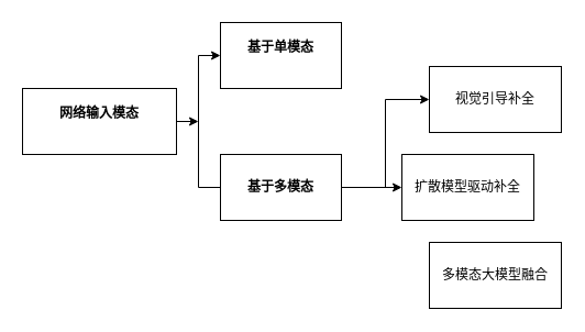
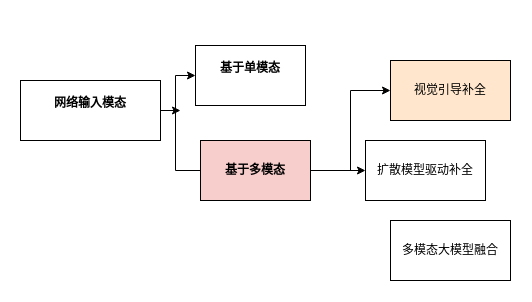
  <mxCell id="0" />
  <mxCell id="1" parent="0" />
  <mxCell id="2" style="edgeStyle=orthogonalEdgeStyle;rounded=0;orthogonalLoop=1;jettySize=auto;html=1;exitX=0;exitY=0.5;exitDx=0;exitDy=0;entryX=0;entryY=0.5;entryDx=0;entryDy=0;" edge="1" parent="1" source="8" target="5"><mxGeometry relative="1" as="geometry" /></mxCell>
  <mxCell id="3" style="edgeStyle=orthogonalEdgeStyle;rounded=0;orthogonalLoop=1;jettySize=auto;html=1;exitX=1;exitY=0.5;exitDx=0;exitDy=0;" edge="1" parent="1" source="4"><mxGeometry relative="1" as="geometry"><mxPoint x="180" y="110" as="targetPoint" /></mxGeometry></mxCell>
  <mxCell id="4" value="&#10;&lt;div class=&quot;lake-content&quot;&gt;&lt;strong&gt;&lt;span class=&quot;ne-text&quot;&gt;网络输入模态&lt;/span&gt;&lt;/strong&gt;&lt;/div&gt;&#10;&#10;" style="rounded=0;whiteSpace=wrap;html=1;" vertex="1" parent="1"><mxGeometry x="20" y="80" width="140" height="60" as="geometry" /></mxCell>
- <mxCell id="5" value="&#10;&lt;div class=&quot;lake-content&quot;&gt;&lt;strong&gt;&lt;span class=&quot;ne-text&quot;&gt;基于单模态&lt;/span&gt;&lt;/strong&gt;&lt;/div&gt;&#10;&#10;" style="rounded=0;whiteSpace=wrap;html=1;" vertex="1" parent="1"><mxGeometry x="200" y="20" width="110" height="60" as="geometry" /></mxCell>
+ <mxCell id="5" value="&#10;&lt;div class=&quot;lake-content&quot;&gt;&lt;strong&gt;&lt;span class=&quot;ne-text&quot;&gt;基于单模态&lt;/span&gt;&lt;/strong&gt;&lt;/div&gt;&#10;&#10;" style="rounded=0;whiteSpace=wrap;html=1;" vertex="1" parent="1"><mxGeometry x="195" y="45" width="110" height="60" as="geometry" /></mxCell>
  <mxCell id="6" style="edgeStyle=orthogonalEdgeStyle;rounded=0;orthogonalLoop=1;jettySize=auto;html=1;exitX=1;exitY=0.5;exitDx=0;exitDy=0;entryX=0;entryY=0.5;entryDx=0;entryDy=0;" edge="1" parent="1" source="8" target="9"><mxGeometry relative="1" as="geometry" /></mxCell>
  <mxCell id="7" style="edgeStyle=orthogonalEdgeStyle;rounded=0;orthogonalLoop=1;jettySize=auto;html=1;exitX=1;exitY=0.5;exitDx=0;exitDy=0;" edge="1" parent="1" source="8" target="10"><mxGeometry relative="1" as="geometry" /></mxCell>
- <mxCell id="8" value="&lt;br&gt;&lt;div class=&quot;lake-content&quot;&gt;&lt;strong&gt;&lt;span class=&quot;ne-text&quot;&gt;基于多模态&lt;/span&gt;&lt;/strong&gt;&lt;/div&gt;&lt;div&gt;&lt;br/&gt;&lt;/div&gt;" style="rounded=0;whiteSpace=wrap;html=1;" vertex="1" parent="1"><mxGeometry x="200" y="140" width="110" height="60" as="geometry" /></mxCell>
- <mxCell id="9" value="&lt;div class=&quot;lake-content&quot;&gt;&lt;span class=&quot;ne-text&quot;&gt;视觉引导补全&lt;/span&gt;&lt;/div&gt;" style="rounded=0;whiteSpace=wrap;html=1;" vertex="1" parent="1"><mxGeometry x="390" y="60" width="120" height="60" as="geometry" /></mxCell>
+ <mxCell id="8" value="&lt;br&gt;&lt;div class=&quot;lake-content&quot;&gt;&lt;strong&gt;&lt;span class=&quot;ne-text&quot;&gt;基于多模态&lt;/span&gt;&lt;/strong&gt;&lt;/div&gt;&lt;div&gt;&lt;br/&gt;&lt;/div&gt;" style="rounded=0;whiteSpace=wrap;html=1;fillColor=#f8cecc;" vertex="1" parent="1"><mxGeometry x="200" y="140" width="110" height="60" as="geometry" /></mxCell>
+ <mxCell id="9" value="&lt;div class=&quot;lake-content&quot;&gt;&lt;span class=&quot;ne-text&quot;&gt;视觉引导补全&lt;/span&gt;&lt;/div&gt;" style="rounded=0;whiteSpace=wrap;html=1;fillColor=#ffe6cc;" vertex="1" parent="1"><mxGeometry x="390" y="60" width="120" height="60" as="geometry" /></mxCell>
  <mxCell id="10" value="&lt;div class=&quot;lake-content&quot;&gt;&lt;div class=&quot;lake-content&quot;&gt;&lt;span class=&quot;ne-text&quot;&gt;扩散模型驱动补全&lt;/span&gt;&lt;/div&gt;&lt;/div&gt;" style="rounded=0;whiteSpace=wrap;html=1;" vertex="1" parent="1"><mxGeometry x="365" y="140" width="120" height="60" as="geometry" /></mxCell>
  <mxCell id="11" value="&lt;div class=&quot;lake-content&quot;&gt;&lt;div class=&quot;lake-content&quot;&gt;&lt;span class=&quot;ne-text&quot;&gt;多模态大模型融合&lt;/span&gt;&lt;/div&gt;&lt;/div&gt;" style="rounded=0;whiteSpace=wrap;html=1;" vertex="1" parent="1"><mxGeometry x="390" y="220" width="120" height="60" as="geometry" /></mxCell>
